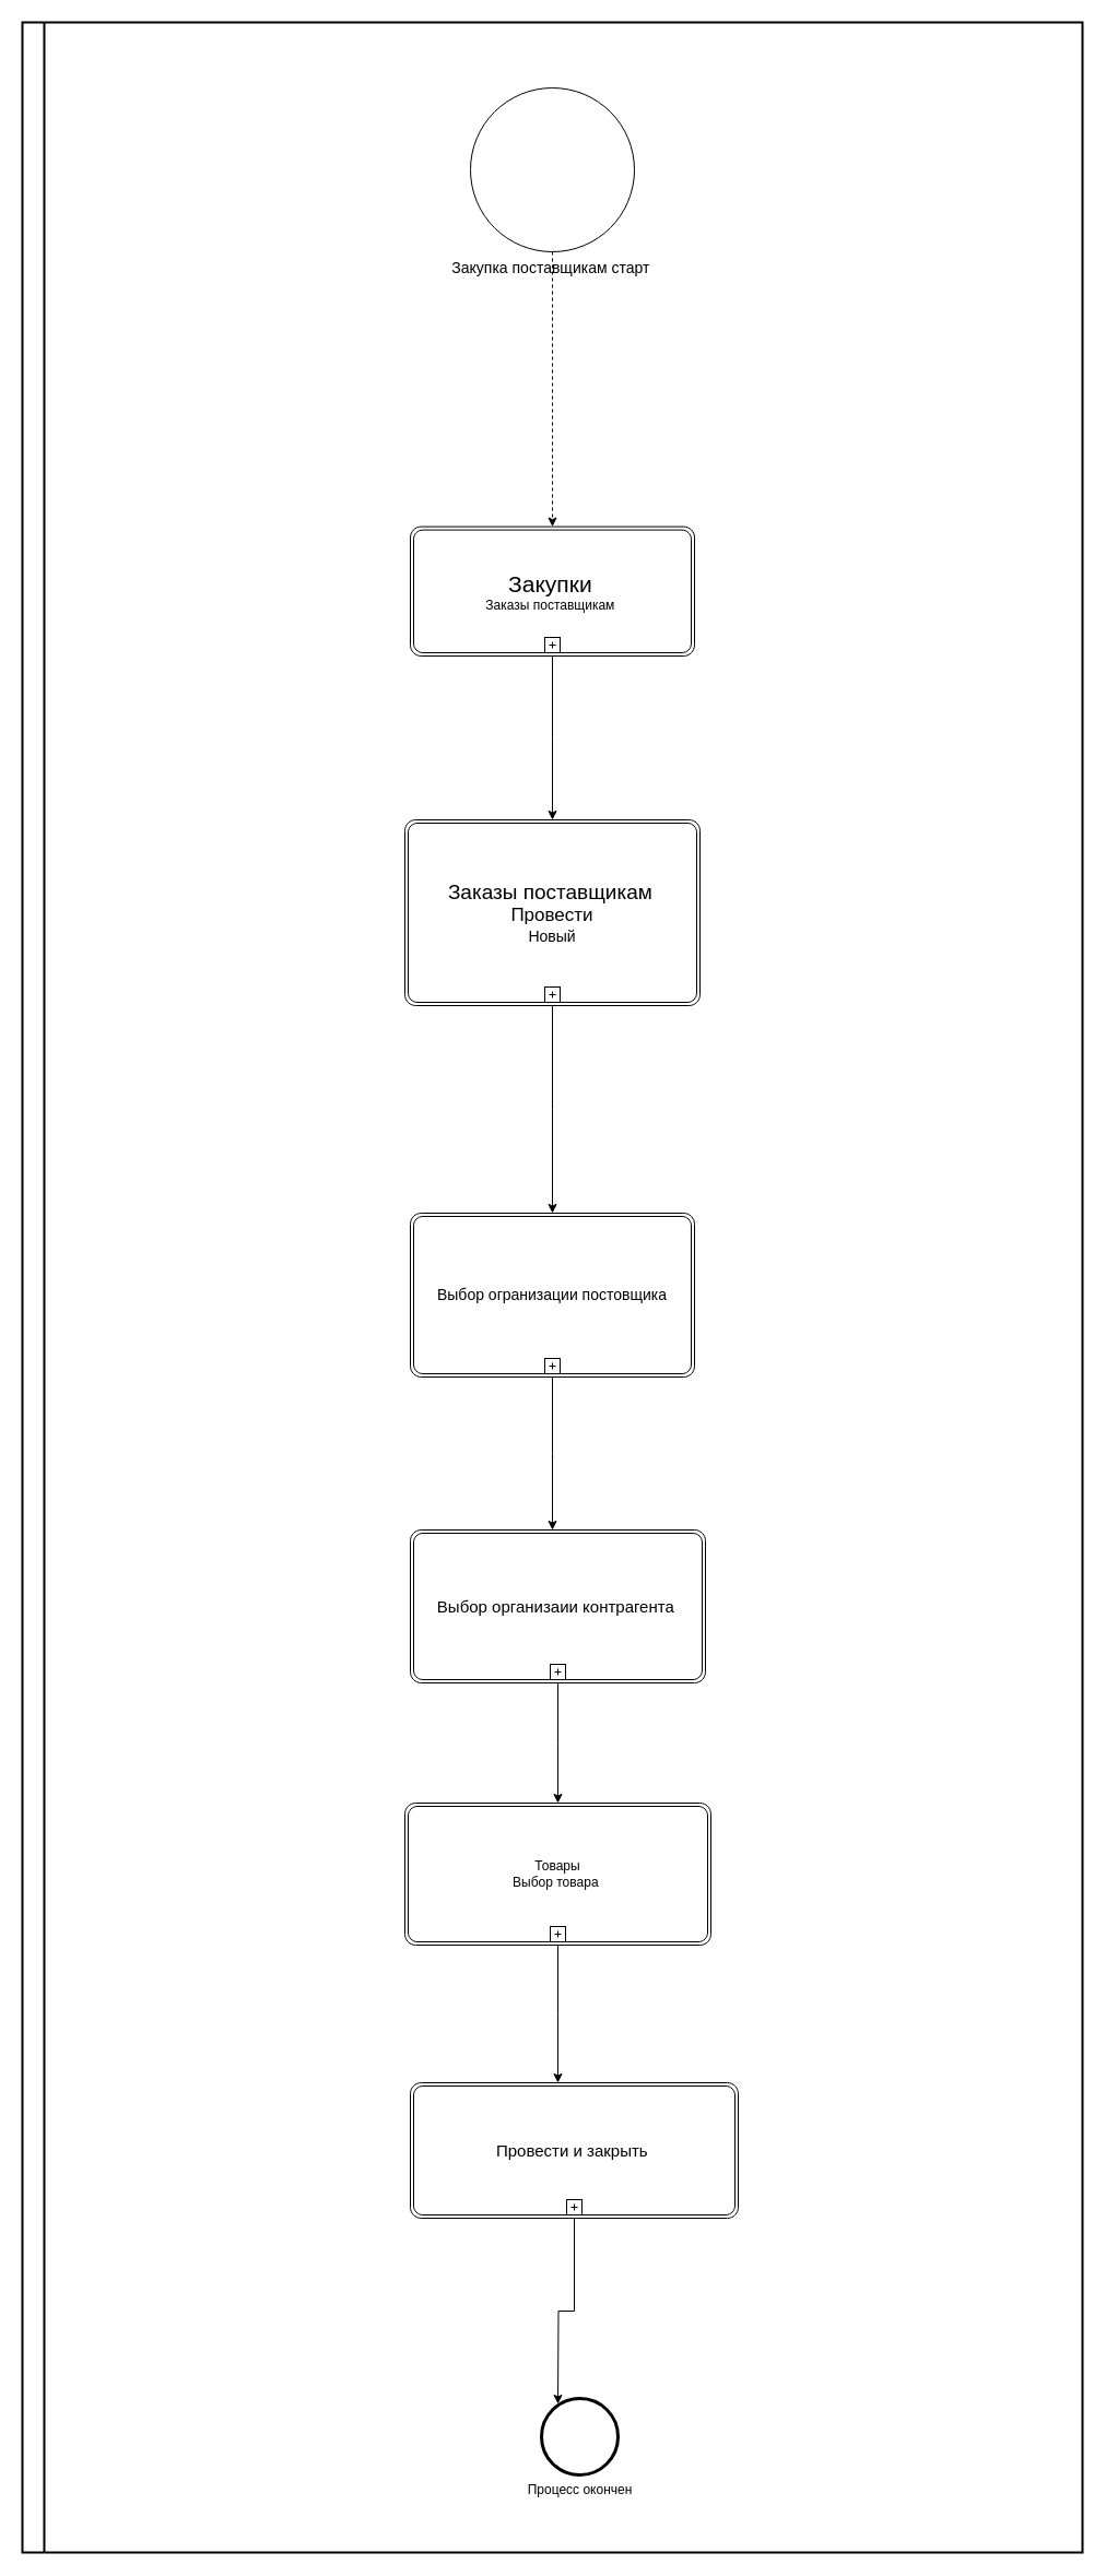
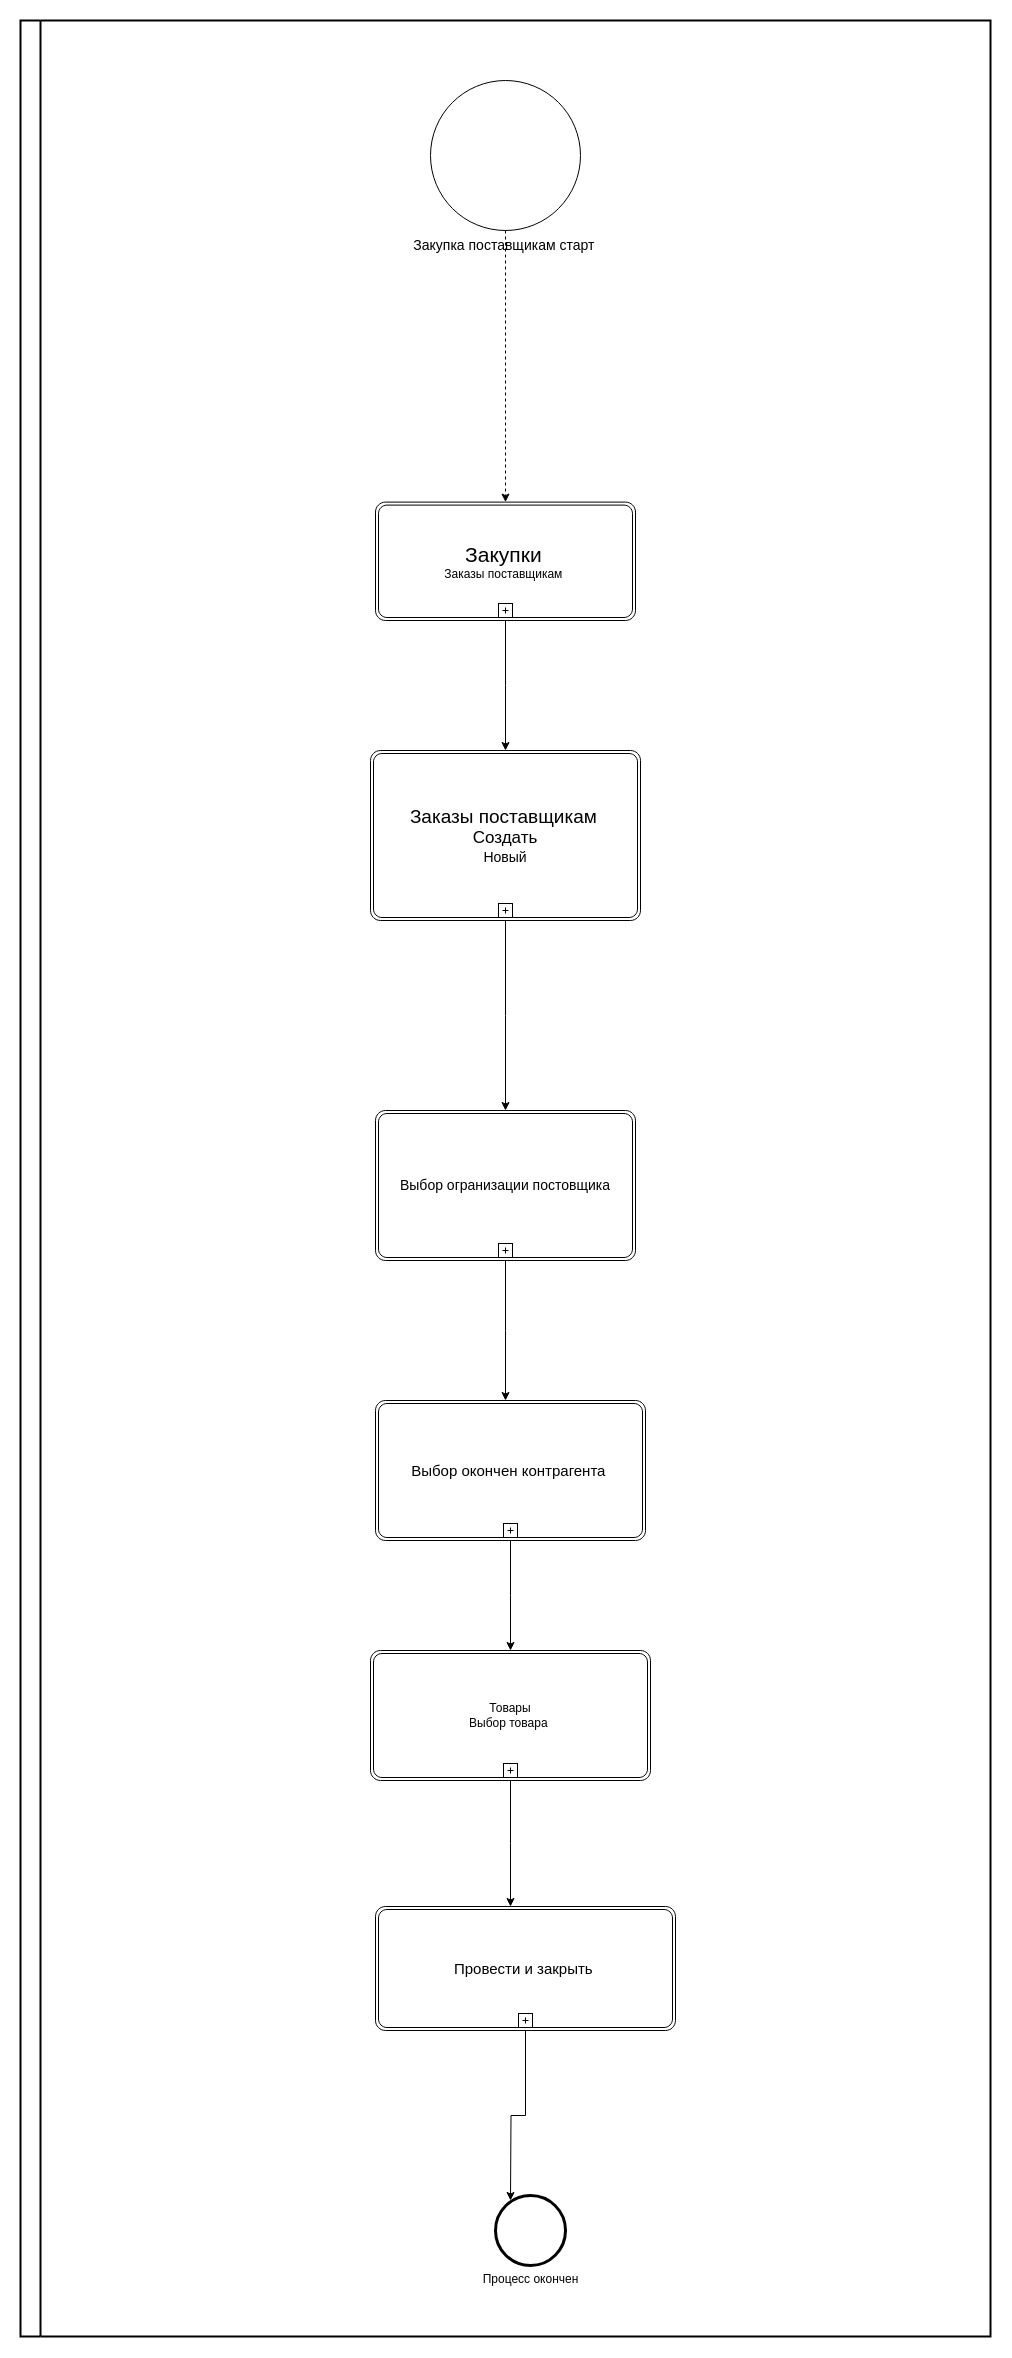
  <mxCell id="0" />
  <mxCell id="1" parent="0" />
  <mxCell id="2" value="" style="swimlane;html=1;startSize=20;fontStyle=0;collapsible=0;horizontal=0;swimlaneLine=1;swimlaneFillColor=#ffffff;strokeWidth=2;whiteSpace=wrap;" vertex="1" parent="1"><mxGeometry x="20" y="20" width="970" height="2316" as="geometry" /></mxCell>
  <mxCell id="3" value="&lt;font style=&quot;font-size: 14px;&quot;&gt;Закупка поставщикам старт&lt;/font&gt;&amp;nbsp;&lt;br&gt;&amp;nbsp;" style="points=[[0.145,0.145,0],[0.5,0,0],[0.855,0.145,0],[1,0.5,0],[0.855,0.855,0],[0.5,1,0],[0.145,0.855,0],[0,0.5,0]];shape=mxgraph.bpmn.event;html=1;verticalLabelPosition=bottom;labelBackgroundColor=#ffffff;verticalAlign=top;align=center;perimeter=ellipsePerimeter;outlineConnect=0;aspect=fixed;outline=standard;symbol=general;" vertex="1" parent="2"><mxGeometry x="410" y="60" width="150" height="150" as="geometry" /></mxCell>
  <mxCell id="4" style="edgeStyle=orthogonalEdgeStyle;rounded=0;orthogonalLoop=1;jettySize=auto;html=1;" edge="1" parent="2" source="5"><mxGeometry relative="1" as="geometry"><mxPoint x="485" y="730" as="targetPoint" /></mxGeometry></mxCell>
- <mxCell id="5" value="&lt;font style=&quot;font-size: 21px;&quot;&gt;Закупки&lt;/font&gt;&amp;nbsp;&lt;br&gt;Заказы поставщикам&amp;nbsp;" style="points=[[0.25,0,0],[0.5,0,0],[0.75,0,0],[1,0.25,0],[1,0.5,0],[1,0.75,0],[0.75,1,0],[0.5,1,0],[0.25,1,0],[0,0.75,0],[0,0.5,0],[0,0.25,0]];shape=mxgraph.bpmn.task;whiteSpace=wrap;rectStyle=rounded;size=10;html=1;container=1;expand=0;collapsible=0;taskMarker=abstract;bpmnShapeType=transaction;isLoopSub=1;" vertex="1" parent="2"><mxGeometry x="355" y="461.6" width="260" height="118.4" as="geometry" /></mxCell>
+ <mxCell id="5" value="&lt;font style=&quot;font-size: 21px;&quot;&gt;Закупки&lt;/font&gt;&amp;nbsp;&lt;br&gt;Заказы поставщикам&amp;nbsp;" style="points=[[0.25,0,0],[0.5,0,0],[0.75,0,0],[1,0.25,0],[1,0.5,0],[1,0.75,0],[0.75,1,0],[0.5,1,0],[0.25,1,0],[0,0.75,0],[0,0.5,0],[0,0.25,0]];shape=mxgraph.bpmn.task;whiteSpace=wrap;rectStyle=rounded;size=10;html=1;container=1;expand=0;collapsible=0;taskMarker=abstract;bpmnShapeType=transaction;isLoopSub=1;" vertex="1" parent="2"><mxGeometry x="355" y="481.6" width="260" height="118.4" as="geometry" /></mxCell>
  <mxCell id="6" style="edgeStyle=orthogonalEdgeStyle;rounded=0;orthogonalLoop=1;jettySize=auto;html=1;dashed=1;" edge="1" parent="2" source="3" target="5"><mxGeometry relative="1" as="geometry"><mxPoint x="485" y="501.6" as="targetPoint" /></mxGeometry></mxCell>
  <mxCell id="7" style="edgeStyle=orthogonalEdgeStyle;rounded=0;orthogonalLoop=1;jettySize=auto;html=1;" edge="1" parent="2" source="8"><mxGeometry relative="1" as="geometry"><mxPoint x="485" y="1090" as="targetPoint" /></mxGeometry></mxCell>
- <mxCell id="8" value="&lt;font style=&quot;font-size: 19px;&quot;&gt;Заказы поставщикам&lt;/font&gt;&amp;nbsp;&lt;br&gt;&lt;font style=&quot;&quot;&gt;&lt;span style=&quot;font-size: 17px;&quot;&gt;Провести&lt;/span&gt;&lt;br&gt;&lt;font style=&quot;font-size: 14px;&quot;&gt;Новый&lt;/font&gt;&lt;br&gt;&lt;/font&gt;" style="points=[[0.25,0,0],[0.5,0,0],[0.75,0,0],[1,0.25,0],[1,0.5,0],[1,0.75,0],[0.75,1,0],[0.5,1,0],[0.25,1,0],[0,0.75,0],[0,0.5,0],[0,0.25,0]];shape=mxgraph.bpmn.task;whiteSpace=wrap;rectStyle=rounded;size=10;html=1;container=1;expand=0;collapsible=0;taskMarker=abstract;bpmnShapeType=transaction;isLoopSub=1;" vertex="1" parent="2"><mxGeometry x="350" y="730" width="270" height="170" as="geometry" /></mxCell>
+ <mxCell id="8" value="&lt;font style=&quot;font-size: 19px;&quot;&gt;Заказы поставщикам&lt;/font&gt;&amp;nbsp;&lt;br&gt;&lt;font style=&quot;&quot;&gt;&lt;span style=&quot;font-size: 17px;&quot;&gt;Создать&lt;/span&gt;&lt;br&gt;&lt;font style=&quot;font-size: 14px;&quot;&gt;Новый&lt;/font&gt;&lt;br&gt;&lt;/font&gt;" style="points=[[0.25,0,0],[0.5,0,0],[0.75,0,0],[1,0.25,0],[1,0.5,0],[1,0.75,0],[0.75,1,0],[0.5,1,0],[0.25,1,0],[0,0.75,0],[0,0.5,0],[0,0.25,0]];shape=mxgraph.bpmn.task;whiteSpace=wrap;rectStyle=rounded;size=10;html=1;container=1;expand=0;collapsible=0;taskMarker=abstract;bpmnShapeType=transaction;isLoopSub=1;" vertex="1" parent="2"><mxGeometry x="350" y="730" width="270" height="170" as="geometry" /></mxCell>
  <mxCell id="9" style="edgeStyle=orthogonalEdgeStyle;rounded=0;orthogonalLoop=1;jettySize=auto;html=1;" edge="1" parent="2" source="10"><mxGeometry relative="1" as="geometry"><mxPoint x="485" y="1380" as="targetPoint" /></mxGeometry></mxCell>
  <mxCell id="10" value="&lt;span style=&quot;font-size: 14px;&quot;&gt;Выбор огранизации постовщика&lt;/span&gt;" style="points=[[0.25,0,0],[0.5,0,0],[0.75,0,0],[1,0.25,0],[1,0.5,0],[1,0.75,0],[0.75,1,0],[0.5,1,0],[0.25,1,0],[0,0.75,0],[0,0.5,0],[0,0.25,0]];shape=mxgraph.bpmn.task;whiteSpace=wrap;rectStyle=rounded;size=10;html=1;container=1;expand=0;collapsible=0;taskMarker=abstract;bpmnShapeType=transaction;isLoopSub=1;" vertex="1" parent="2"><mxGeometry x="355" y="1090" width="260" height="150" as="geometry" /></mxCell>
  <mxCell id="11" style="edgeStyle=orthogonalEdgeStyle;rounded=0;orthogonalLoop=1;jettySize=auto;html=1;" edge="1" parent="2" source="12"><mxGeometry relative="1" as="geometry"><mxPoint x="490" y="1630" as="targetPoint" /></mxGeometry></mxCell>
- <mxCell id="12" value="&lt;font style=&quot;font-size: 15px;&quot;&gt;Выбор организаии контрагента&lt;/font&gt;&amp;nbsp;" style="points=[[0.25,0,0],[0.5,0,0],[0.75,0,0],[1,0.25,0],[1,0.5,0],[1,0.75,0],[0.75,1,0],[0.5,1,0],[0.25,1,0],[0,0.75,0],[0,0.5,0],[0,0.25,0]];shape=mxgraph.bpmn.task;whiteSpace=wrap;rectStyle=rounded;size=10;html=1;container=1;expand=0;collapsible=0;taskMarker=abstract;bpmnShapeType=transaction;isLoopSub=1;" vertex="1" parent="2"><mxGeometry x="355" y="1380" width="270" height="140" as="geometry" /></mxCell>
+ <mxCell id="12" value="&lt;font style=&quot;font-size: 15px;&quot;&gt;Выбор окончен контрагента&lt;/font&gt;&amp;nbsp;" style="points=[[0.25,0,0],[0.5,0,0],[0.75,0,0],[1,0.25,0],[1,0.5,0],[1,0.75,0],[0.75,1,0],[0.5,1,0],[0.25,1,0],[0,0.75,0],[0,0.5,0],[0,0.25,0]];shape=mxgraph.bpmn.task;whiteSpace=wrap;rectStyle=rounded;size=10;html=1;container=1;expand=0;collapsible=0;taskMarker=abstract;bpmnShapeType=transaction;isLoopSub=1;" vertex="1" parent="2"><mxGeometry x="355" y="1380" width="270" height="140" as="geometry" /></mxCell>
  <mxCell id="13" style="edgeStyle=orthogonalEdgeStyle;rounded=0;orthogonalLoop=1;jettySize=auto;html=1;" edge="1" parent="2" source="14"><mxGeometry relative="1" as="geometry"><mxPoint x="490" y="1886" as="targetPoint" /></mxGeometry></mxCell>
  <mxCell id="14" value="Товары&lt;br&gt;Выбор товара&amp;nbsp;&lt;br&gt;" style="points=[[0.25,0,0],[0.5,0,0],[0.75,0,0],[1,0.25,0],[1,0.5,0],[1,0.75,0],[0.75,1,0],[0.5,1,0],[0.25,1,0],[0,0.75,0],[0,0.5,0],[0,0.25,0]];shape=mxgraph.bpmn.task;whiteSpace=wrap;rectStyle=rounded;size=10;html=1;container=1;expand=0;collapsible=0;taskMarker=abstract;bpmnShapeType=transaction;isLoopSub=1;" vertex="1" parent="2"><mxGeometry x="350" y="1630" width="280" height="130" as="geometry" /></mxCell>
  <mxCell id="15" style="edgeStyle=orthogonalEdgeStyle;rounded=0;orthogonalLoop=1;jettySize=auto;html=1;" edge="1" parent="2" source="16"><mxGeometry relative="1" as="geometry"><mxPoint x="490" y="2180" as="targetPoint" /></mxGeometry></mxCell>
  <mxCell id="16" value="&lt;font style=&quot;font-size: 15px;&quot;&gt;Провести и закрыть&lt;/font&gt;&amp;nbsp;" style="points=[[0.25,0,0],[0.5,0,0],[0.75,0,0],[1,0.25,0],[1,0.5,0],[1,0.75,0],[0.75,1,0],[0.5,1,0],[0.25,1,0],[0,0.75,0],[0,0.5,0],[0,0.25,0]];shape=mxgraph.bpmn.task;whiteSpace=wrap;rectStyle=rounded;size=10;html=1;container=1;expand=0;collapsible=0;taskMarker=abstract;bpmnShapeType=transaction;isLoopSub=1;" vertex="1" parent="2"><mxGeometry x="355" y="1886" width="300" height="124" as="geometry" /></mxCell>
  <mxCell id="17" value="Процесс окончен" style="points=[[0.145,0.145,0],[0.5,0,0],[0.855,0.145,0],[1,0.5,0],[0.855,0.855,0],[0.5,1,0],[0.145,0.855,0],[0,0.5,0]];shape=mxgraph.bpmn.event;html=1;verticalLabelPosition=bottom;labelBackgroundColor=#ffffff;verticalAlign=top;align=center;perimeter=ellipsePerimeter;outlineConnect=0;aspect=fixed;outline=end;symbol=terminate2;" vertex="1" parent="2"><mxGeometry x="475" y="2175" width="70" height="70" as="geometry" /></mxCell>
